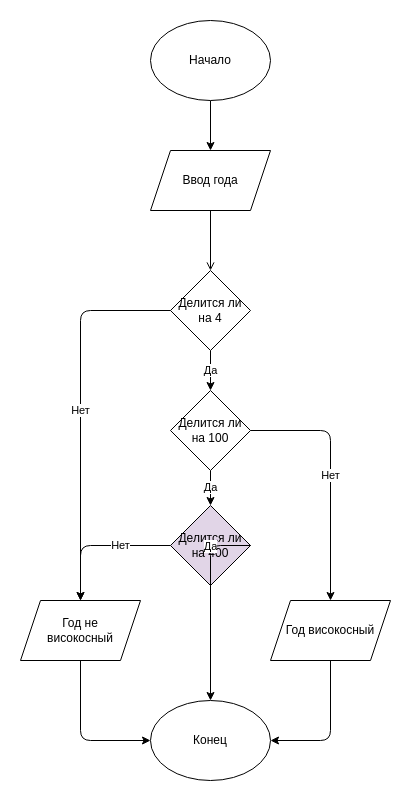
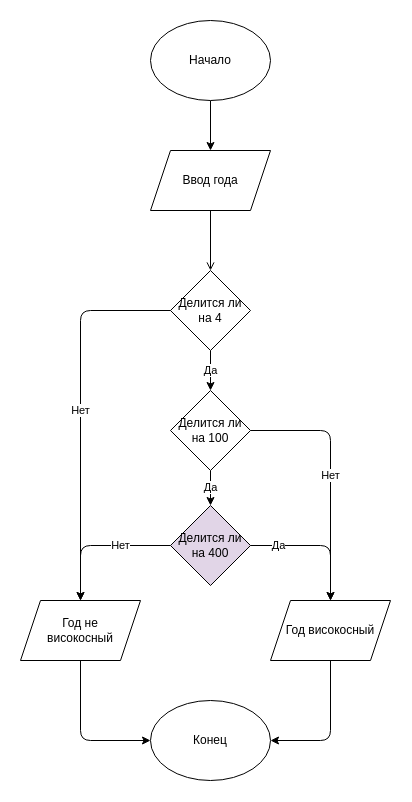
  <mxCell id="0" />
  <mxCell id="1" parent="0" />
  <mxCell id="2" value="" style="edgeStyle=orthogonalEdgeStyle;rounded=0;orthogonalLoop=1;jettySize=auto;html=1;" edge="1" parent="1" source="3" target="5"><mxGeometry relative="1" as="geometry" /></mxCell>
  <mxCell id="3" value="Начало" style="ellipse;whiteSpace=wrap;html=1;" vertex="1" parent="1"><mxGeometry x="150" y="20" width="120" height="80" as="geometry" /></mxCell>
  <mxCell id="4" value="" style="edgeStyle=orthogonalEdgeStyle;rounded=0;orthogonalLoop=1;jettySize=auto;html=1;endArrow=open;" edge="1" parent="1" source="5" target="7"><mxGeometry relative="1" as="geometry" /></mxCell>
  <mxCell id="5" value="Ввод года" style="shape=parallelogram;perimeter=parallelogramPerimeter;whiteSpace=wrap;html=1;fixedSize=1;" vertex="1" parent="1"><mxGeometry x="150" y="150" width="120" height="60" as="geometry" /></mxCell>
  <mxCell id="6" value="Да" style="edgeStyle=orthogonalEdgeStyle;rounded=0;orthogonalLoop=1;jettySize=auto;html=1;" edge="1" parent="1" source="7" target="9"><mxGeometry relative="1" as="geometry" /></mxCell>
  <mxCell id="7" value="Делится ли на 4" style="rhombus;whiteSpace=wrap;html=1;" vertex="1" parent="1"><mxGeometry x="170" y="270" width="80" height="80" as="geometry" /></mxCell>
  <mxCell id="8" value="Да" style="edgeStyle=orthogonalEdgeStyle;rounded=0;orthogonalLoop=1;jettySize=auto;html=1;" edge="1" parent="1" source="9" target="10"><mxGeometry relative="1" as="geometry" /></mxCell>
  <mxCell id="9" value="Делится ли на 100" style="rhombus;whiteSpace=wrap;html=1;" vertex="1" parent="1"><mxGeometry x="170" y="390" width="80" height="80" as="geometry" /></mxCell>
  <mxCell id="10" value="Делится ли на 400" style="rhombus;whiteSpace=wrap;html=1;fillColor=#e1d5e7;" vertex="1" parent="1"><mxGeometry x="170" y="505" width="80" height="80" as="geometry" /></mxCell>
  <mxCell id="11" value="Год високосный" style="shape=parallelogram;perimeter=parallelogramPerimeter;whiteSpace=wrap;html=1;fixedSize=1;" vertex="1" parent="1"><mxGeometry x="270" y="600" width="120" height="60" as="geometry" /></mxCell>
  <mxCell id="12" value="Год не &lt;br&gt;високосный" style="shape=parallelogram;perimeter=parallelogramPerimeter;whiteSpace=wrap;html=1;fixedSize=1;" vertex="1" parent="1"><mxGeometry x="20" y="600" width="120" height="60" as="geometry" /></mxCell>
  <mxCell id="13" value="Нет" style="edgeStyle=segmentEdgeStyle;endArrow=classic;html=1;exitX=0;exitY=0.5;exitDx=0;exitDy=0;entryX=0.5;entryY=0;entryDx=0;entryDy=0;" edge="1" parent="1" source="10" target="12"><mxGeometry x="-0.31" width="50" height="50" relative="1" as="geometry"><mxPoint x="80" y="500" as="sourcePoint" /><mxPoint x="130" y="450" as="targetPoint" /><mxPoint as="offset" /></mxGeometry></mxCell>
- <mxCell id="14" value="Да" style="edgeStyle=segmentEdgeStyle;endArrow=classic;html=1;exitX=1;exitY=0.5;exitDx=0;exitDy=0;" edge="1" parent="1" source="10" target="17"><mxGeometry x="-0.584" width="50" height="50" relative="1" as="geometry"><mxPoint x="80" y="500" as="sourcePoint" /><mxPoint x="130" y="450" as="targetPoint" /><mxPoint as="offset" /></mxGeometry></mxCell>
+ <mxCell id="14" value="Да" style="edgeStyle=segmentEdgeStyle;endArrow=classic;html=1;exitX=1;exitY=0.5;exitDx=0;exitDy=0;entryX=0.5;entryY=0;entryDx=0;entryDy=0;" edge="1" parent="1" source="10" target="11"><mxGeometry x="-0.584" width="50" height="50" relative="1" as="geometry"><mxPoint x="80" y="500" as="sourcePoint" /><mxPoint x="130" y="450" as="targetPoint" /><mxPoint as="offset" /></mxGeometry></mxCell>
  <mxCell id="15" value="Нет" style="edgeStyle=segmentEdgeStyle;endArrow=classic;html=1;exitX=1;exitY=0.5;exitDx=0;exitDy=0;entryX=0.5;entryY=0;entryDx=0;entryDy=0;" edge="1" parent="1" source="9" target="11"><mxGeometry width="50" height="50" relative="1" as="geometry"><mxPoint x="80" y="500" as="sourcePoint" /><mxPoint x="130" y="450" as="targetPoint" /></mxGeometry></mxCell>
  <mxCell id="16" value="Нет" style="edgeStyle=segmentEdgeStyle;endArrow=classic;html=1;exitX=0;exitY=0.5;exitDx=0;exitDy=0;" edge="1" parent="1" source="7"><mxGeometry width="50" height="50" relative="1" as="geometry"><mxPoint x="80" y="500" as="sourcePoint" /><mxPoint x="80" y="600" as="targetPoint" /><mxPoint as="offset" /></mxGeometry></mxCell>
  <mxCell id="17" value="Конец" style="ellipse;whiteSpace=wrap;html=1;" vertex="1" parent="1"><mxGeometry x="150" y="700" width="120" height="80" as="geometry" /></mxCell>
  <mxCell id="18" value="" style="edgeStyle=segmentEdgeStyle;endArrow=classic;html=1;exitX=0.5;exitY=1;exitDx=0;exitDy=0;entryX=0;entryY=0.5;entryDx=0;entryDy=0;" edge="1" parent="1" source="12" target="17"><mxGeometry width="50" height="50" relative="1" as="geometry"><mxPoint x="70" y="610" as="sourcePoint" /><mxPoint x="120" y="560" as="targetPoint" /><Array as="points"><mxPoint x="80" y="740" /></Array></mxGeometry></mxCell>
  <mxCell id="19" value="" style="edgeStyle=segmentEdgeStyle;endArrow=classic;html=1;exitX=0.5;exitY=1;exitDx=0;exitDy=0;entryX=1;entryY=0.5;entryDx=0;entryDy=0;" edge="1" parent="1" source="11" target="17"><mxGeometry width="50" height="50" relative="1" as="geometry"><mxPoint x="70" y="610" as="sourcePoint" /><mxPoint x="120" y="560" as="targetPoint" /><Array as="points"><mxPoint x="330" y="740" /></Array></mxGeometry></mxCell>
